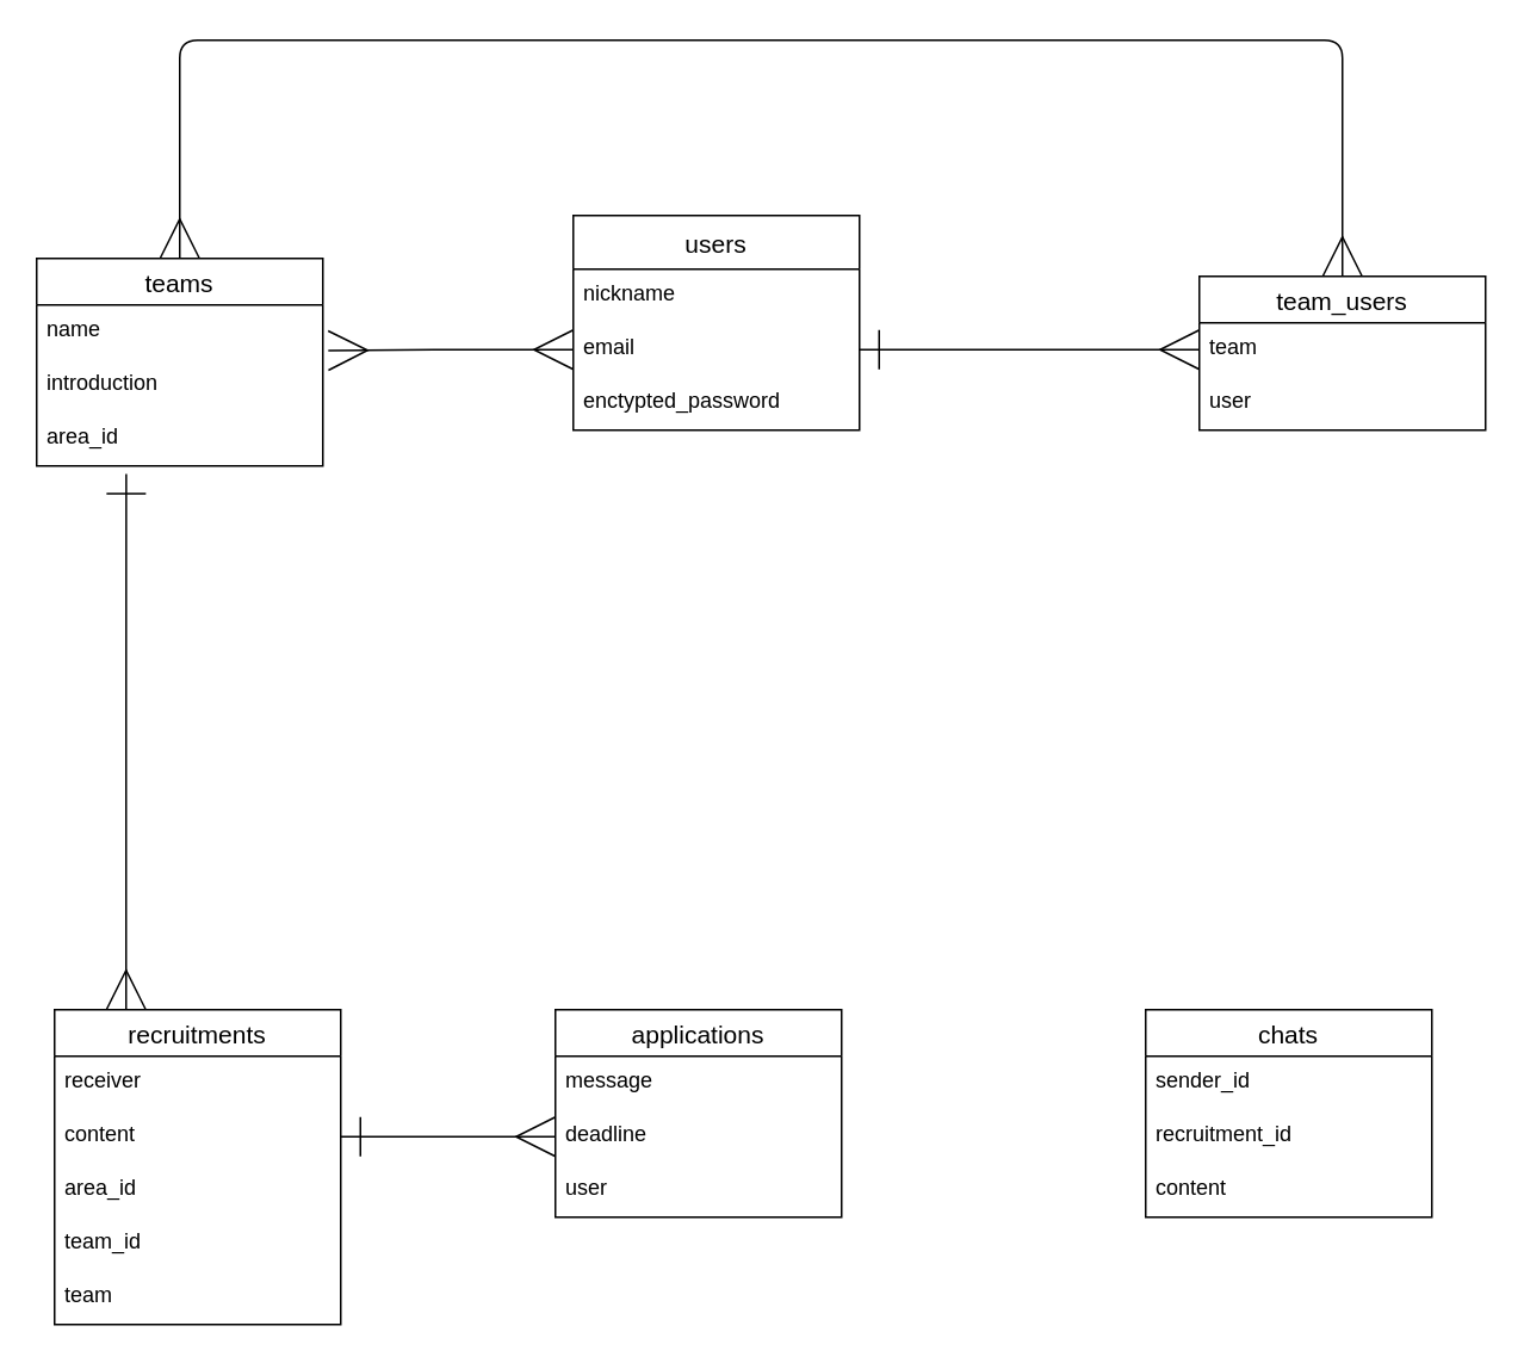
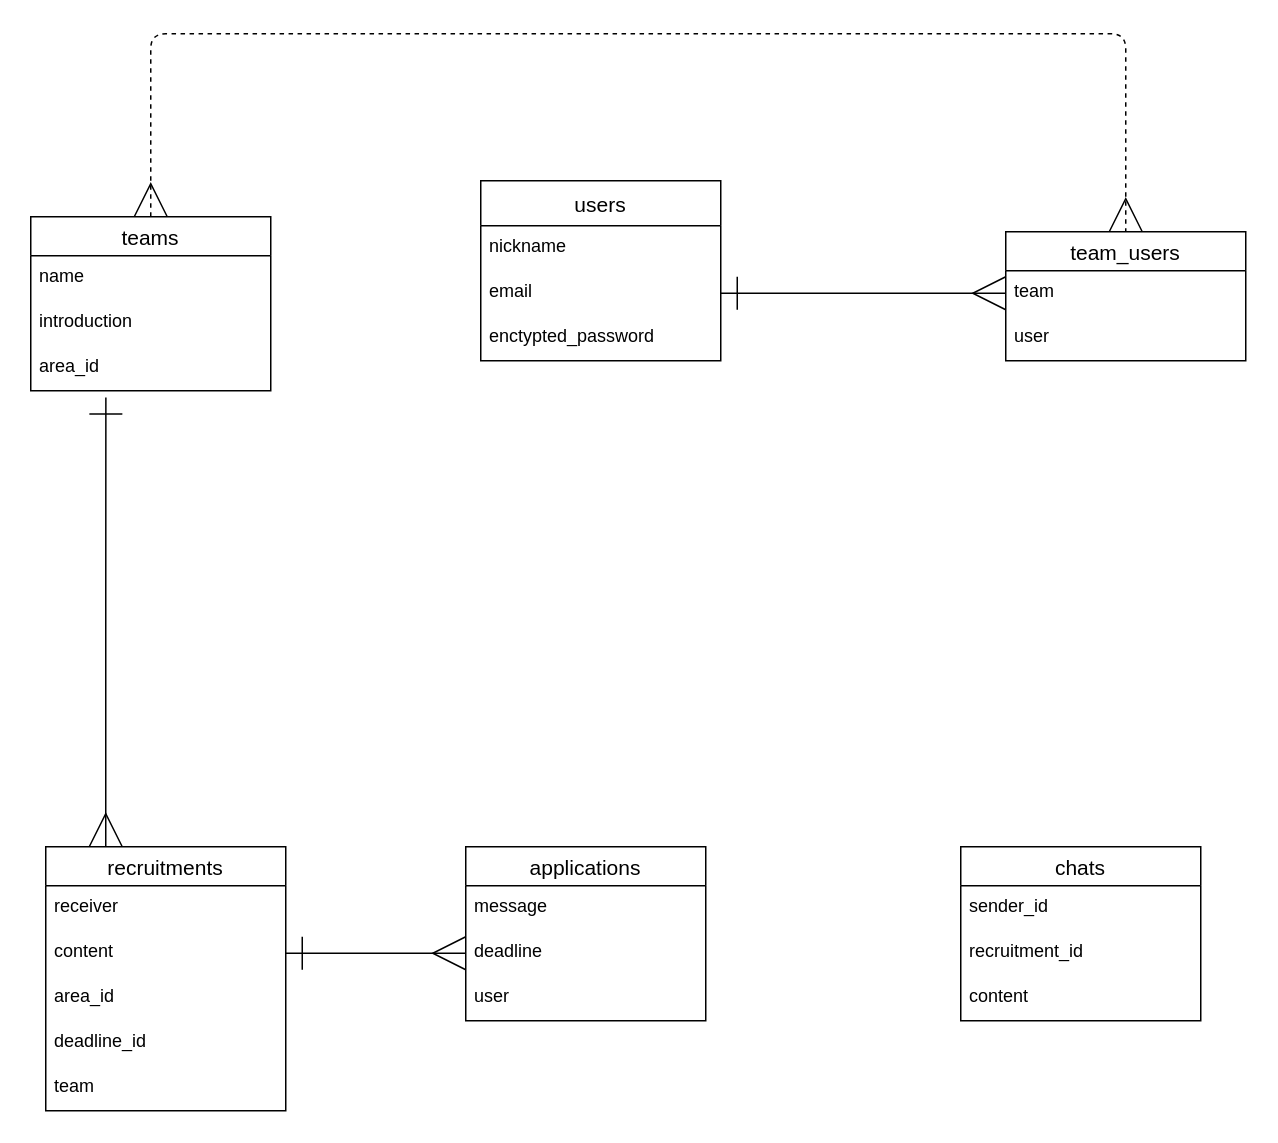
  <mxCell id="0" />
  <mxCell id="1" parent="0" />
  <mxCell id="2" value="users" style="swimlane;fontStyle=0;childLayout=stackLayout;horizontal=1;startSize=30;horizontalStack=0;resizeParent=1;resizeParentMax=0;resizeLast=0;collapsible=1;marginBottom=0;align=center;fontSize=14;" vertex="1" parent="1"><mxGeometry x="320" y="118" width="160" height="120" as="geometry" /></mxCell>
  <mxCell id="3" value="nickname" style="text;strokeColor=none;fillColor=none;spacingLeft=4;spacingRight=4;overflow=hidden;rotatable=0;points=[[0,0.5],[1,0.5]];portConstraint=eastwest;fontSize=12;" vertex="1" parent="2"><mxGeometry y="30" width="160" height="30" as="geometry" /></mxCell>
  <mxCell id="4" value="email" style="text;strokeColor=none;fillColor=none;spacingLeft=4;spacingRight=4;overflow=hidden;rotatable=0;points=[[0,0.5],[1,0.5]];portConstraint=eastwest;fontSize=12;" vertex="1" parent="2"><mxGeometry y="60" width="160" height="30" as="geometry" /></mxCell>
  <mxCell id="5" value="enctypted_password" style="text;strokeColor=none;fillColor=none;spacingLeft=4;spacingRight=4;overflow=hidden;rotatable=0;points=[[0,0.5],[1,0.5]];portConstraint=eastwest;fontSize=12;" vertex="1" parent="2"><mxGeometry y="90" width="160" height="30" as="geometry" /></mxCell>
  <mxCell id="6" style="edgeStyle=elbowEdgeStyle;jumpSize=25;elbow=vertical;html=1;exitX=0.25;exitY=0;exitDx=0;exitDy=0;entryX=0.313;entryY=1.15;entryDx=0;entryDy=0;entryPerimeter=0;startArrow=ERmany;startFill=0;endArrow=ERone;endFill=0;startSize=20;endSize=20;sourcePerimeterSpacing=0;targetPerimeterSpacing=0;" edge="1" parent="1" source="7" target="28"><mxGeometry relative="1" as="geometry" /></mxCell>
  <mxCell id="7" value="recruitments" style="swimlane;fontStyle=0;childLayout=stackLayout;horizontal=1;startSize=26;horizontalStack=0;resizeParent=1;resizeParentMax=0;resizeLast=0;collapsible=1;marginBottom=0;align=center;fontSize=14;" vertex="1" parent="1"><mxGeometry x="30" y="562" width="160" height="176" as="geometry" /></mxCell>
  <mxCell id="8" value="receiver" style="text;strokeColor=none;fillColor=none;spacingLeft=4;spacingRight=4;overflow=hidden;rotatable=0;points=[[0,0.5],[1,0.5]];portConstraint=eastwest;fontSize=12;" vertex="1" parent="7"><mxGeometry y="26" width="160" height="30" as="geometry" /></mxCell>
  <mxCell id="9" value="content" style="text;strokeColor=none;fillColor=none;spacingLeft=4;spacingRight=4;overflow=hidden;rotatable=0;points=[[0,0.5],[1,0.5]];portConstraint=eastwest;fontSize=12;" vertex="1" parent="7"><mxGeometry y="56" width="160" height="30" as="geometry" /></mxCell>
  <mxCell id="10" value="area_id&#10;" style="text;strokeColor=none;fillColor=none;spacingLeft=4;spacingRight=4;overflow=hidden;rotatable=0;points=[[0,0.5],[1,0.5]];portConstraint=eastwest;fontSize=12;" vertex="1" parent="7"><mxGeometry y="86" width="160" height="30" as="geometry" /></mxCell>
- <mxCell id="11" value="team_id&#10;&#10;&#10;" style="text;strokeColor=none;fillColor=none;spacingLeft=4;spacingRight=4;overflow=hidden;rotatable=0;points=[[0,0.5],[1,0.5]];portConstraint=eastwest;fontSize=12;" vertex="1" parent="7"><mxGeometry y="116" width="160" height="30" as="geometry" /></mxCell>
+ <mxCell id="11" value="deadline_id&#10;&#10;&#10;" style="text;strokeColor=none;fillColor=none;spacingLeft=4;spacingRight=4;overflow=hidden;rotatable=0;points=[[0,0.5],[1,0.5]];portConstraint=eastwest;fontSize=12;" vertex="1" parent="7"><mxGeometry y="116" width="160" height="30" as="geometry" /></mxCell>
  <mxCell id="12" value="team" style="text;strokeColor=none;fillColor=none;spacingLeft=4;spacingRight=4;overflow=hidden;rotatable=0;points=[[0,0.5],[1,0.5]];portConstraint=eastwest;fontSize=12;" vertex="1" parent="7"><mxGeometry y="146" width="160" height="30" as="geometry" /></mxCell>
  <mxCell id="13" value="applications" style="swimlane;fontStyle=0;childLayout=stackLayout;horizontal=1;startSize=26;horizontalStack=0;resizeParent=1;resizeParentMax=0;resizeLast=0;collapsible=1;marginBottom=0;align=center;fontSize=14;" vertex="1" parent="1"><mxGeometry x="310" y="562" width="160" height="116" as="geometry" /></mxCell>
  <mxCell id="14" value="message" style="text;strokeColor=none;fillColor=none;spacingLeft=4;spacingRight=4;overflow=hidden;rotatable=0;points=[[0,0.5],[1,0.5]];portConstraint=eastwest;fontSize=12;" vertex="1" parent="13"><mxGeometry y="26" width="160" height="30" as="geometry" /></mxCell>
  <mxCell id="15" value="deadline" style="text;strokeColor=none;fillColor=none;spacingLeft=4;spacingRight=4;overflow=hidden;rotatable=0;points=[[0,0.5],[1,0.5]];portConstraint=eastwest;fontSize=12;" vertex="1" parent="13"><mxGeometry y="56" width="160" height="30" as="geometry" /></mxCell>
  <mxCell id="16" value="user" style="text;strokeColor=none;fillColor=none;spacingLeft=4;spacingRight=4;overflow=hidden;rotatable=0;points=[[0,0.5],[1,0.5]];portConstraint=eastwest;fontSize=12;" vertex="1" parent="13"><mxGeometry y="86" width="160" height="30" as="geometry" /></mxCell>
  <mxCell id="17" value="chats" style="swimlane;fontStyle=0;childLayout=stackLayout;horizontal=1;startSize=26;horizontalStack=0;resizeParent=1;resizeParentMax=0;resizeLast=0;collapsible=1;marginBottom=0;align=center;fontSize=14;" vertex="1" parent="1"><mxGeometry x="640" y="562" width="160" height="116" as="geometry" /></mxCell>
  <mxCell id="18" value="sender_id" style="text;strokeColor=none;fillColor=none;spacingLeft=4;spacingRight=4;overflow=hidden;rotatable=0;points=[[0,0.5],[1,0.5]];portConstraint=eastwest;fontSize=12;" vertex="1" parent="17"><mxGeometry y="26" width="160" height="30" as="geometry" /></mxCell>
  <mxCell id="19" value="recruitment_id" style="text;strokeColor=none;fillColor=none;spacingLeft=4;spacingRight=4;overflow=hidden;rotatable=0;points=[[0,0.5],[1,0.5]];portConstraint=eastwest;fontSize=12;" vertex="1" parent="17"><mxGeometry y="56" width="160" height="30" as="geometry" /></mxCell>
  <mxCell id="20" value="content" style="text;strokeColor=none;fillColor=none;spacingLeft=4;spacingRight=4;overflow=hidden;rotatable=0;points=[[0,0.5],[1,0.5]];portConstraint=eastwest;fontSize=12;" vertex="1" parent="17"><mxGeometry y="86" width="160" height="30" as="geometry" /></mxCell>
- <mxCell id="21" style="edgeStyle=elbowEdgeStyle;jumpSize=25;html=1;exitX=0;exitY=0.5;exitDx=0;exitDy=0;startArrow=ERmany;startFill=0;endArrow=ERmany;endFill=0;startSize=20;endSize=20;sourcePerimeterSpacing=0;targetPerimeterSpacing=0;entryX=1.019;entryY=-0.15;entryDx=0;entryDy=0;entryPerimeter=0;" edge="1" parent="1" source="4" target="27"><mxGeometry relative="1" as="geometry"><mxPoint x="220" y="192" as="targetPoint" /></mxGeometry></mxCell>
  <mxCell id="22" style="edgeStyle=none;jumpSize=25;html=1;exitX=1;exitY=0.5;exitDx=0;exitDy=0;startArrow=ERone;startFill=0;endArrow=ERmany;endFill=0;startSize=20;endSize=20;sourcePerimeterSpacing=0;targetPerimeterSpacing=0;" edge="1" parent="1" source="4"><mxGeometry relative="1" as="geometry"><mxPoint x="670" y="193" as="targetPoint" /></mxGeometry></mxCell>
  <mxCell id="23" style="edgeStyle=elbowEdgeStyle;jumpSize=25;elbow=vertical;html=1;exitX=1;exitY=0.5;exitDx=0;exitDy=0;entryX=0;entryY=0.5;entryDx=0;entryDy=0;startArrow=ERone;startFill=0;endArrow=ERmany;endFill=0;startSize=20;endSize=20;sourcePerimeterSpacing=0;targetPerimeterSpacing=0;" edge="1" parent="1" source="9" target="15"><mxGeometry relative="1" as="geometry" /></mxCell>
- <mxCell id="24" style="edgeStyle=elbowEdgeStyle;jumpSize=25;elbow=vertical;html=1;exitX=0.5;exitY=0;exitDx=0;exitDy=0;startArrow=ERmany;startFill=0;endArrow=ERmany;endFill=0;startSize=20;endSize=20;sourcePerimeterSpacing=0;targetPerimeterSpacing=0;entryX=0.5;entryY=0;entryDx=0;entryDy=0;" edge="1" parent="1" source="25" target="29"><mxGeometry relative="1" as="geometry"><mxPoint x="580" y="-78" as="targetPoint" /><Array as="points"><mxPoint x="424" y="20" /></Array></mxGeometry></mxCell>
+ <mxCell id="24" style="edgeStyle=elbowEdgeStyle;jumpSize=25;elbow=vertical;html=1;exitX=0.5;exitY=0;exitDx=0;exitDy=0;startArrow=ERmany;startFill=0;endArrow=ERmany;endFill=0;startSize=20;endSize=20;sourcePerimeterSpacing=0;targetPerimeterSpacing=0;entryX=0.5;entryY=0;entryDx=0;entryDy=0;dashed=1;" edge="1" parent="1" source="25" target="29"><mxGeometry relative="1" as="geometry"><mxPoint x="580" y="-78" as="targetPoint" /><Array as="points"><mxPoint x="424" y="20" /></Array></mxGeometry></mxCell>
  <mxCell id="25" value="teams" style="swimlane;fontStyle=0;childLayout=stackLayout;horizontal=1;startSize=26;horizontalStack=0;resizeParent=1;resizeParentMax=0;resizeLast=0;collapsible=1;marginBottom=0;align=center;fontSize=14;" vertex="1" parent="1"><mxGeometry x="20" y="142" width="160" height="116" as="geometry" /></mxCell>
  <mxCell id="26" value="name" style="text;strokeColor=none;fillColor=none;spacingLeft=4;spacingRight=4;overflow=hidden;rotatable=0;points=[[0,0.5],[1,0.5]];portConstraint=eastwest;fontSize=12;" vertex="1" parent="25"><mxGeometry y="26" width="160" height="30" as="geometry" /></mxCell>
  <mxCell id="27" value="introduction" style="text;strokeColor=none;fillColor=none;spacingLeft=4;spacingRight=4;overflow=hidden;rotatable=0;points=[[0,0.5],[1,0.5]];portConstraint=eastwest;fontSize=12;" vertex="1" parent="25"><mxGeometry y="56" width="160" height="30" as="geometry" /></mxCell>
  <mxCell id="28" value="area_id" style="text;strokeColor=none;fillColor=none;spacingLeft=4;spacingRight=4;overflow=hidden;rotatable=0;points=[[0,0.5],[1,0.5]];portConstraint=eastwest;fontSize=12;" vertex="1" parent="25"><mxGeometry y="86" width="160" height="30" as="geometry" /></mxCell>
  <mxCell id="29" value="team_users" style="swimlane;fontStyle=0;childLayout=stackLayout;horizontal=1;startSize=26;horizontalStack=0;resizeParent=1;resizeParentMax=0;resizeLast=0;collapsible=1;marginBottom=0;align=center;fontSize=14;" vertex="1" parent="1"><mxGeometry x="670" y="152" width="160" height="86" as="geometry" /></mxCell>
  <mxCell id="30" value="team" style="text;strokeColor=none;fillColor=none;spacingLeft=4;spacingRight=4;overflow=hidden;rotatable=0;points=[[0,0.5],[1,0.5]];portConstraint=eastwest;fontSize=12;" vertex="1" parent="29"><mxGeometry y="26" width="160" height="30" as="geometry" /></mxCell>
  <mxCell id="31" value="user" style="text;strokeColor=none;fillColor=none;spacingLeft=4;spacingRight=4;overflow=hidden;rotatable=0;points=[[0,0.5],[1,0.5]];portConstraint=eastwest;fontSize=12;" vertex="1" parent="29"><mxGeometry y="56" width="160" height="30" as="geometry" /></mxCell>
